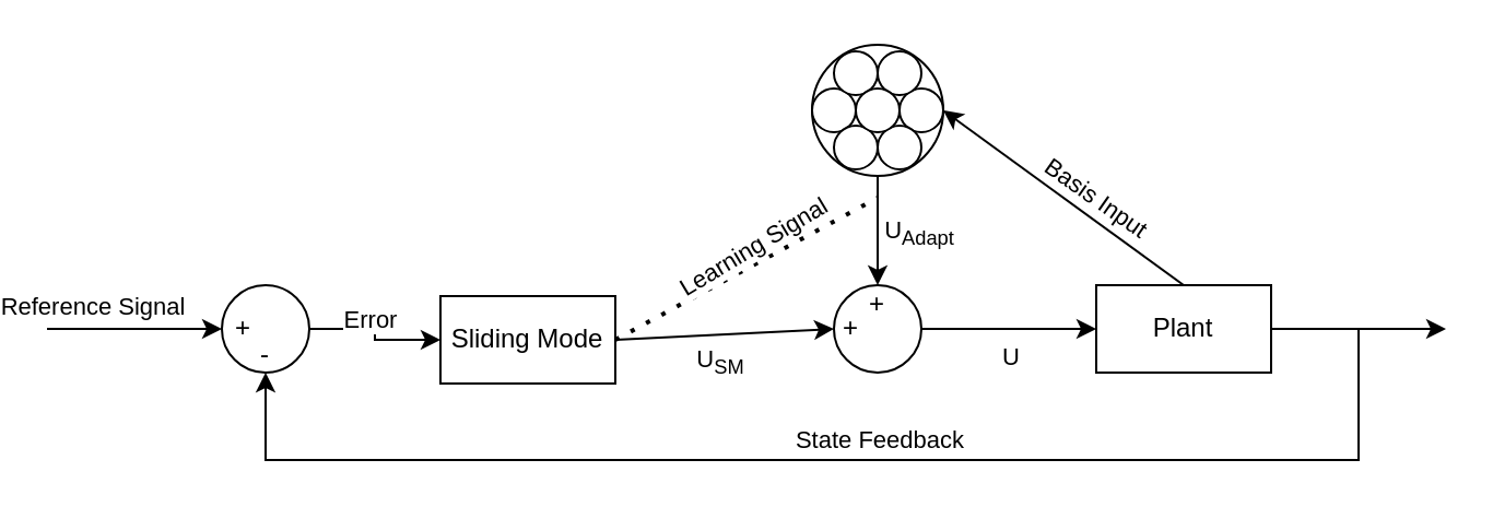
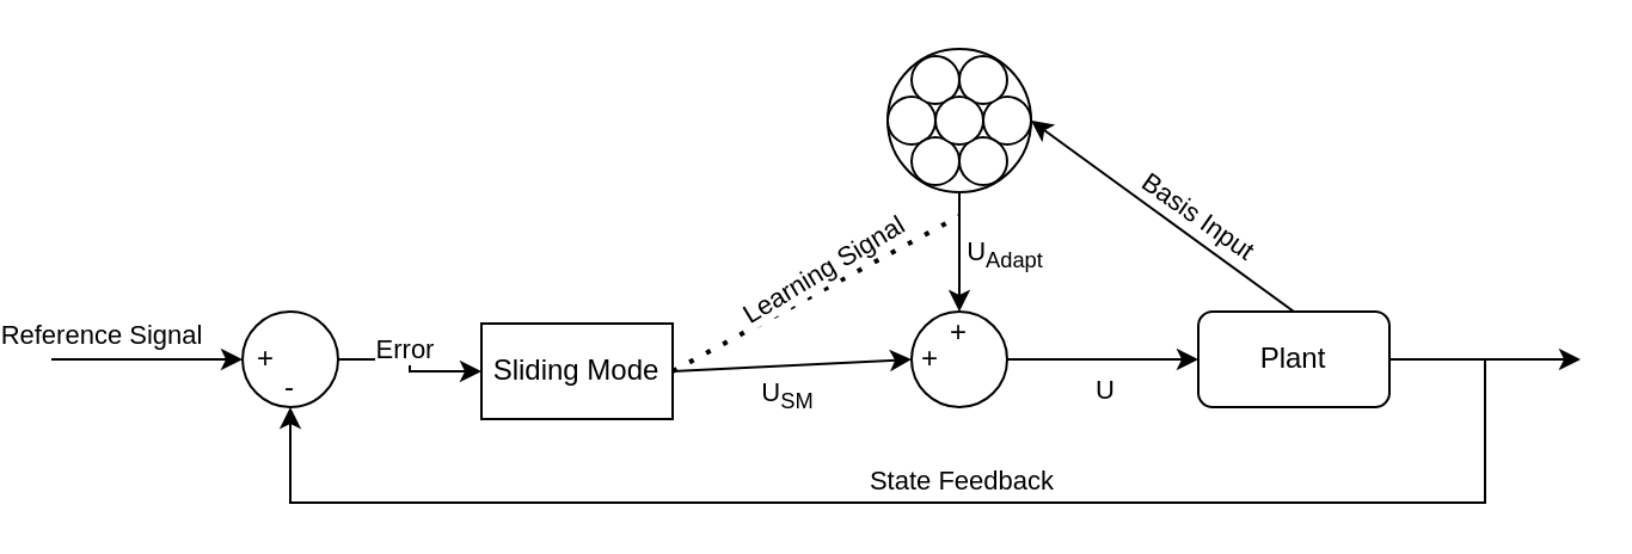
  <mxCell id="0" />
  <mxCell id="1" parent="0" />
  <mxCell id="2" value="" style="ellipse;whiteSpace=wrap;html=1;aspect=fixed;" vertex="1" parent="1"><mxGeometry x="380" y="130" width="40" height="40" as="geometry" /></mxCell>
  <mxCell id="3" value="Sliding Mode" style="rounded=0;whiteSpace=wrap;html=1;" vertex="1" parent="1"><mxGeometry x="200" y="135" width="80" height="40" as="geometry" /></mxCell>
- <mxCell id="4" value="Plant" style="rounded=0;whiteSpace=wrap;html=1;" vertex="1" parent="1"><mxGeometry x="500" y="130" width="80" height="40" as="geometry" /></mxCell>
+ <mxCell id="4" value="Plant" style="whiteSpace=wrap;html=1;rounded=1;" vertex="1" parent="1"><mxGeometry x="500" y="130" width="80" height="40" as="geometry" /></mxCell>
  <mxCell id="5" value="" style="edgeStyle=orthogonalEdgeStyle;rounded=0;orthogonalLoop=1;jettySize=auto;html=1;" edge="1" parent="1" source="7" target="3"><mxGeometry relative="1" as="geometry" /></mxCell>
  <mxCell id="6" value="Error" style="edgeLabel;html=1;align=center;verticalAlign=middle;resizable=0;points=[];" vertex="1" connectable="0" parent="5"><mxGeometry x="0.068" y="-3" relative="1" as="geometry"><mxPoint x="-3" y="-13" as="offset" /></mxGeometry></mxCell>
  <mxCell id="7" value="" style="ellipse;whiteSpace=wrap;html=1;aspect=fixed;" vertex="1" parent="1"><mxGeometry x="100" y="130" width="40" height="40" as="geometry" /></mxCell>
  <mxCell id="8" value="" style="endArrow=classic;html=1;rounded=0;entryX=0;entryY=0.5;entryDx=0;entryDy=0;" edge="1" parent="1" target="7"><mxGeometry width="50" height="50" relative="1" as="geometry"><mxPoint x="20" y="150" as="sourcePoint" /><mxPoint x="90" y="149.5" as="targetPoint" /></mxGeometry></mxCell>
  <mxCell id="9" value="Reference Signal" style="edgeLabel;html=1;align=center;verticalAlign=middle;resizable=0;points=[];" vertex="1" connectable="0" parent="8"><mxGeometry x="-0.489" y="-1" relative="1" as="geometry"><mxPoint y="-12" as="offset" /></mxGeometry></mxCell>
  <mxCell id="10" value="" style="endArrow=classic;html=1;rounded=0;entryX=0.5;entryY=1;entryDx=0;entryDy=0;exitX=1;exitY=0.5;exitDx=0;exitDy=0;" edge="1" parent="1" source="4" target="7"><mxGeometry width="50" height="50" relative="1" as="geometry"><mxPoint x="660" y="170" as="sourcePoint" /><mxPoint x="220" y="200" as="targetPoint" /><Array as="points"><mxPoint x="620" y="150" /><mxPoint x="620" y="210" /><mxPoint x="120" y="210" /></Array></mxGeometry></mxCell>
  <mxCell id="11" value="State Feedback" style="edgeLabel;html=1;align=center;verticalAlign=middle;resizable=0;points=[];" vertex="1" connectable="0" parent="10"><mxGeometry x="0.263" y="3" relative="1" as="geometry"><mxPoint x="84" y="-13" as="offset" /></mxGeometry></mxCell>
  <mxCell id="12" value="" style="endArrow=classic;html=1;rounded=0;exitX=1;exitY=0.5;exitDx=0;exitDy=0;" edge="1" parent="1" source="4"><mxGeometry width="50" height="50" relative="1" as="geometry"><mxPoint x="630" y="140" as="sourcePoint" /><mxPoint x="660" y="150" as="targetPoint" /></mxGeometry></mxCell>
  <mxCell id="13" value="" style="group" vertex="1" connectable="0" parent="1"><mxGeometry x="370" y="20" width="60" height="60" as="geometry" /></mxCell>
  <mxCell id="14" value="" style="ellipse;whiteSpace=wrap;html=1;aspect=fixed;" vertex="1" parent="13"><mxGeometry width="60" height="60" as="geometry" /></mxCell>
  <mxCell id="15" value="" style="ellipse;whiteSpace=wrap;html=1;aspect=fixed;" vertex="1" parent="13"><mxGeometry y="20" width="20" height="20" as="geometry" /></mxCell>
  <mxCell id="16" value="" style="ellipse;whiteSpace=wrap;html=1;aspect=fixed;" vertex="1" parent="13"><mxGeometry x="40" y="20" width="20" height="20" as="geometry" /></mxCell>
  <mxCell id="17" value="" style="ellipse;whiteSpace=wrap;html=1;aspect=fixed;" vertex="1" parent="13"><mxGeometry x="10" y="3" width="20" height="20" as="geometry" /></mxCell>
  <mxCell id="18" value="" style="ellipse;whiteSpace=wrap;html=1;aspect=fixed;" vertex="1" parent="13"><mxGeometry x="30" y="3" width="20" height="20" as="geometry" /></mxCell>
  <mxCell id="19" value="" style="ellipse;whiteSpace=wrap;html=1;aspect=fixed;" vertex="1" parent="13"><mxGeometry x="30" y="37" width="20" height="20" as="geometry" /></mxCell>
  <mxCell id="20" value="" style="ellipse;whiteSpace=wrap;html=1;aspect=fixed;" vertex="1" parent="13"><mxGeometry x="10" y="37" width="20" height="20" as="geometry" /></mxCell>
  <mxCell id="21" value="" style="ellipse;whiteSpace=wrap;html=1;aspect=fixed;" vertex="1" parent="13"><mxGeometry x="20" y="20" width="20" height="20" as="geometry" /></mxCell>
  <mxCell id="22" value="+" style="text;html=1;align=center;verticalAlign=middle;whiteSpace=wrap;rounded=0;" vertex="1" parent="1"><mxGeometry x="80" y="135" width="60" height="30" as="geometry" /></mxCell>
  <mxCell id="23" value="-" style="text;html=1;align=center;verticalAlign=middle;whiteSpace=wrap;rounded=0;" vertex="1" parent="1"><mxGeometry x="90" y="147" width="60" height="30" as="geometry" /></mxCell>
  <mxCell id="24" value="+" style="text;html=1;align=center;verticalAlign=middle;whiteSpace=wrap;rounded=0;" vertex="1" parent="1"><mxGeometry x="358" y="135" width="60" height="30" as="geometry" /></mxCell>
  <mxCell id="25" value="+" style="text;html=1;align=center;verticalAlign=middle;whiteSpace=wrap;rounded=0;" vertex="1" parent="1"><mxGeometry x="370" y="124" width="60" height="30" as="geometry" /></mxCell>
  <mxCell id="26" value="" style="endArrow=classic;html=1;rounded=0;exitX=1;exitY=0.5;exitDx=0;exitDy=0;entryX=0;entryY=0.5;entryDx=0;entryDy=0;" edge="1" parent="1" source="3" target="2"><mxGeometry width="50" height="50" relative="1" as="geometry"><mxPoint x="315" y="139" as="sourcePoint" /><mxPoint x="342" y="150" as="targetPoint" /></mxGeometry></mxCell>
  <mxCell id="27" value="U&lt;sub&gt;SM&lt;/sub&gt;" style="edgeLabel;html=1;align=center;verticalAlign=middle;resizable=0;points=[];" vertex="1" connectable="0" parent="26"><mxGeometry x="-0.304" y="-1" relative="1" as="geometry"><mxPoint x="12" y="11" as="offset" /></mxGeometry></mxCell>
  <mxCell id="28" value="" style="edgeStyle=orthogonalEdgeStyle;rounded=0;orthogonalLoop=1;jettySize=auto;html=1;" edge="1" parent="1" source="2" target="4"><mxGeometry relative="1" as="geometry" /></mxCell>
  <mxCell id="29" value="U" style="edgeLabel;html=1;align=center;verticalAlign=middle;resizable=0;points=[];" vertex="1" connectable="0" parent="28"><mxGeometry x="0.096" relative="1" as="geometry"><mxPoint x="-4" y="12" as="offset" /></mxGeometry></mxCell>
  <mxCell id="30" value="" style="endArrow=classic;html=1;rounded=0;exitX=0.5;exitY=1;exitDx=0;exitDy=0;entryX=0.5;entryY=0;entryDx=0;entryDy=0;" edge="1" parent="1" source="14" target="2"><mxGeometry width="50" height="50" relative="1" as="geometry"><mxPoint x="408" y="107" as="sourcePoint" /><mxPoint x="458" y="57" as="targetPoint" /></mxGeometry></mxCell>
  <mxCell id="31" value="U&lt;sub&gt;Adapt&lt;/sub&gt;" style="edgeLabel;html=1;align=center;verticalAlign=middle;resizable=0;points=[];" vertex="1" connectable="0" parent="30"><mxGeometry x="0.051" y="-1" relative="1" as="geometry"><mxPoint x="19" as="offset" /></mxGeometry></mxCell>
  <mxCell id="32" value="" style="endArrow=none;dashed=1;html=1;dashPattern=1 3;strokeWidth=2;rounded=0;exitX=1;exitY=0.5;exitDx=0;exitDy=0;" edge="1" parent="1" source="3"><mxGeometry width="50" height="50" relative="1" as="geometry"><mxPoint x="350" y="144" as="sourcePoint" /><mxPoint x="400" y="90" as="targetPoint" /></mxGeometry></mxCell>
  <mxCell id="33" value="Learning Signal" style="edgeLabel;html=1;align=center;verticalAlign=middle;resizable=0;points=[];rotation=329;" vertex="1" connectable="0" parent="32"><mxGeometry x="0.182" relative="1" as="geometry"><mxPoint x="-9" y="-4" as="offset" /></mxGeometry></mxCell>
  <mxCell id="34" value="" style="endArrow=classic;html=1;rounded=0;exitX=0.5;exitY=0;exitDx=0;exitDy=0;entryX=1;entryY=0.5;entryDx=0;entryDy=0;" edge="1" parent="1" source="4" target="16"><mxGeometry width="50" height="50" relative="1" as="geometry"><mxPoint x="540" y="80" as="sourcePoint" /><mxPoint x="590" y="30" as="targetPoint" /></mxGeometry></mxCell>
  <mxCell id="35" value="Basis Input" style="edgeLabel;html=1;align=center;verticalAlign=middle;resizable=0;points=[];rotation=35;" vertex="1" connectable="0" parent="34"><mxGeometry x="-0.016" relative="1" as="geometry"><mxPoint x="14" y="-1" as="offset" /></mxGeometry></mxCell>
